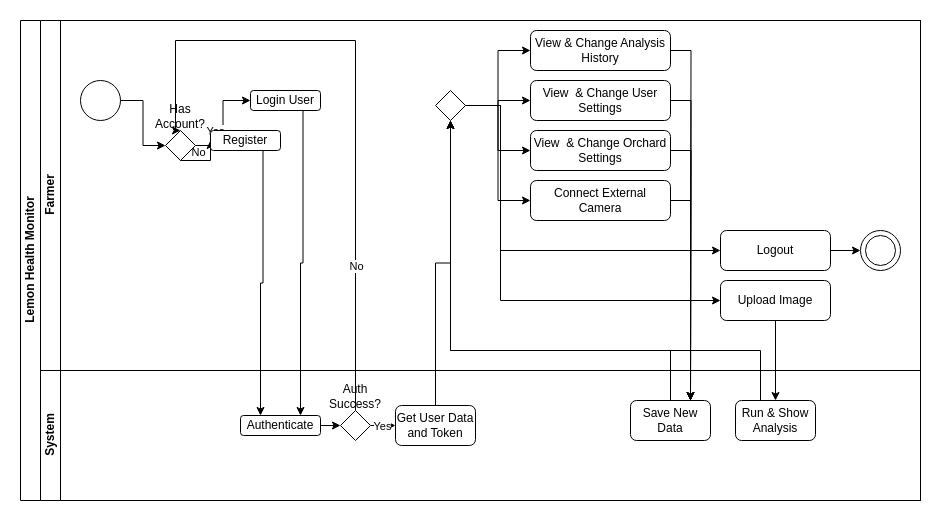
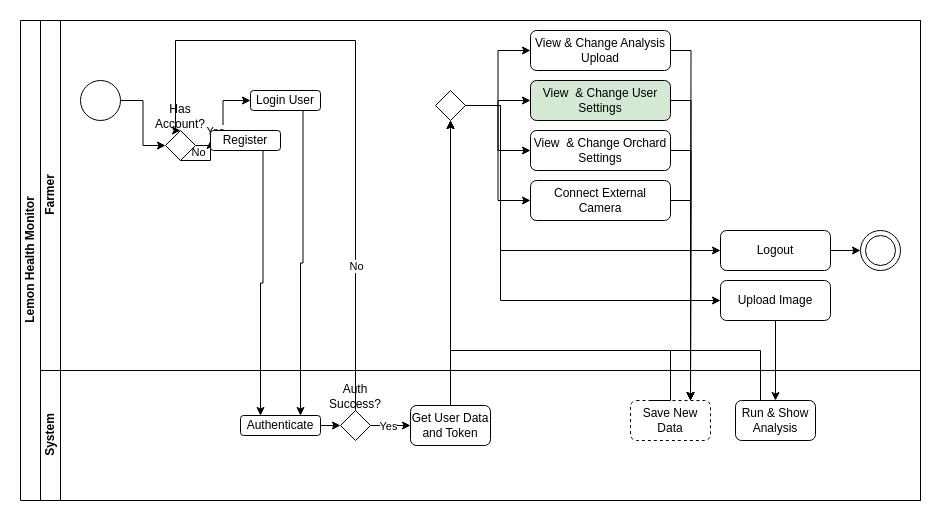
  <mxCell id="0" />
  <mxCell id="1" parent="0" />
  <mxCell id="2" value="Lemon Health Monitor" style="swimlane;html=1;childLayout=stackLayout;resizeParent=1;resizeParentMax=0;horizontal=0;startSize=20;horizontalStack=0;" parent="1" vertex="1"><mxGeometry x="20" y="20" width="900" height="480" as="geometry" /></mxCell>
  <mxCell id="3" value="Farmer" style="swimlane;html=1;startSize=20;horizontal=0;" parent="2" vertex="1"><mxGeometry x="20" width="880" height="350" as="geometry" /></mxCell>
  <mxCell id="4" style="edgeStyle=orthogonalEdgeStyle;rounded=0;orthogonalLoop=1;jettySize=auto;html=1;exitX=1;exitY=0.5;exitDx=0;exitDy=0;entryX=0;entryY=0.5;entryDx=0;entryDy=0;" edge="1" parent="3" source="5" target="11"><mxGeometry relative="1" as="geometry" /></mxCell>
  <mxCell id="5" value="" style="ellipse;whiteSpace=wrap;html=1;fillColor=default;" parent="3" vertex="1"><mxGeometry x="40" y="60" width="40" height="40" as="geometry" /></mxCell>
  <mxCell id="6" value="Login User" style="rounded=1;whiteSpace=wrap;html=1;" vertex="1" parent="3"><mxGeometry x="210" y="70" width="70" height="20" as="geometry" /></mxCell>
  <mxCell id="7" style="edgeStyle=orthogonalEdgeStyle;rounded=0;orthogonalLoop=1;jettySize=auto;html=1;exitX=1;exitY=0.5;exitDx=0;exitDy=0;entryX=0;entryY=0.5;entryDx=0;entryDy=0;" edge="1" parent="3" source="11" target="6"><mxGeometry relative="1" as="geometry" /></mxCell>
  <mxCell id="8" value="Yes" style="edgeLabel;html=1;align=center;verticalAlign=middle;resizable=0;points=[];" vertex="1" connectable="0" parent="7"><mxGeometry x="-0.12" y="2" relative="1" as="geometry"><mxPoint x="-6" y="2" as="offset" /></mxGeometry></mxCell>
  <mxCell id="9" style="edgeStyle=orthogonalEdgeStyle;rounded=0;orthogonalLoop=1;jettySize=auto;html=1;exitX=0.5;exitY=1;exitDx=0;exitDy=0;entryX=0;entryY=0.5;entryDx=0;entryDy=0;" edge="1" parent="3" source="11" target="12"><mxGeometry relative="1" as="geometry" /></mxCell>
  <mxCell id="10" value="No" style="edgeLabel;html=1;align=center;verticalAlign=middle;resizable=0;points=[];" vertex="1" connectable="0" parent="9"><mxGeometry x="0.589" y="1" relative="1" as="geometry"><mxPoint x="-12" y="1" as="offset" /></mxGeometry></mxCell>
  <mxCell id="11" value="Has Account?&lt;div&gt;&lt;/div&gt;&lt;div&gt;&lt;br&gt;&lt;/div&gt;&lt;div&gt;&lt;br&gt;&lt;/div&gt;&lt;div&gt;&lt;br&gt;&lt;/div&gt;&lt;div&gt;&lt;br&gt;&lt;/div&gt;" style="rhombus;whiteSpace=wrap;html=1;" vertex="1" parent="3"><mxGeometry x="125" y="110" width="30" height="30" as="geometry" /></mxCell>
  <mxCell id="12" value="Register" style="rounded=1;whiteSpace=wrap;html=1;" vertex="1" parent="3"><mxGeometry x="170" y="110" width="70" height="20" as="geometry" /></mxCell>
  <mxCell id="13" style="edgeStyle=orthogonalEdgeStyle;rounded=0;orthogonalLoop=1;jettySize=auto;html=1;exitX=1;exitY=0.5;exitDx=0;exitDy=0;entryX=0;entryY=0.5;entryDx=0;entryDy=0;" edge="1" parent="3" source="19" target="21"><mxGeometry relative="1" as="geometry" /></mxCell>
  <mxCell id="14" style="edgeStyle=orthogonalEdgeStyle;rounded=0;orthogonalLoop=1;jettySize=auto;html=1;exitX=1;exitY=0.5;exitDx=0;exitDy=0;entryX=0;entryY=0.5;entryDx=0;entryDy=0;" edge="1" parent="3" source="19" target="23"><mxGeometry relative="1" as="geometry" /></mxCell>
  <mxCell id="15" style="edgeStyle=orthogonalEdgeStyle;rounded=0;orthogonalLoop=1;jettySize=auto;html=1;exitX=1;exitY=0.5;exitDx=0;exitDy=0;entryX=0;entryY=0.5;entryDx=0;entryDy=0;" edge="1" parent="3" source="19" target="25"><mxGeometry relative="1" as="geometry" /></mxCell>
  <mxCell id="16" style="edgeStyle=orthogonalEdgeStyle;rounded=0;orthogonalLoop=1;jettySize=auto;html=1;exitX=1;exitY=0.5;exitDx=0;exitDy=0;entryX=0;entryY=0.5;entryDx=0;entryDy=0;" edge="1" parent="3" source="19" target="26"><mxGeometry relative="1" as="geometry" /></mxCell>
  <mxCell id="17" style="edgeStyle=orthogonalEdgeStyle;rounded=0;orthogonalLoop=1;jettySize=auto;html=1;exitX=1;exitY=0.5;exitDx=0;exitDy=0;entryX=0;entryY=0.5;entryDx=0;entryDy=0;" edge="1" parent="3" source="19" target="28"><mxGeometry relative="1" as="geometry"><Array as="points"><mxPoint x="460" y="85" /><mxPoint x="460" y="230" /></Array></mxGeometry></mxCell>
  <mxCell id="18" style="edgeStyle=orthogonalEdgeStyle;rounded=0;orthogonalLoop=1;jettySize=auto;html=1;exitX=1;exitY=0.5;exitDx=0;exitDy=0;entryX=0;entryY=0.5;entryDx=0;entryDy=0;" edge="1" parent="3" source="19" target="29"><mxGeometry relative="1" as="geometry"><Array as="points"><mxPoint x="460" y="85" /><mxPoint x="460" y="280" /></Array></mxGeometry></mxCell>
  <mxCell id="19" value="&lt;div&gt;&lt;br&gt;&lt;/div&gt;" style="rhombus;whiteSpace=wrap;html=1;" vertex="1" parent="3"><mxGeometry x="395" y="70" width="30" height="30" as="geometry" /></mxCell>
  <mxCell id="20" style="edgeStyle=orthogonalEdgeStyle;rounded=0;orthogonalLoop=1;jettySize=auto;html=1;exitX=1;exitY=0.5;exitDx=0;exitDy=0;" edge="1" parent="3" source="21"><mxGeometry relative="1" as="geometry"><mxPoint x="650" y="380" as="targetPoint" /></mxGeometry></mxCell>
- <mxCell id="21" value="View &amp;amp; Change Analysis History" style="rounded=1;whiteSpace=wrap;html=1;" vertex="1" parent="3"><mxGeometry x="490" y="10" width="140" height="40" as="geometry" /></mxCell>
+ <mxCell id="21" value="View &amp;amp; Change Analysis Upload" style="rounded=1;whiteSpace=wrap;html=1;" vertex="1" parent="3"><mxGeometry x="490" y="10" width="140" height="40" as="geometry" /></mxCell>
  <mxCell id="22" style="edgeStyle=orthogonalEdgeStyle;rounded=0;orthogonalLoop=1;jettySize=auto;html=1;exitX=1;exitY=0.5;exitDx=0;exitDy=0;" edge="1" parent="3" source="23"><mxGeometry relative="1" as="geometry"><mxPoint x="650" y="380" as="targetPoint" /></mxGeometry></mxCell>
- <mxCell id="23" value="View&amp;nbsp;&amp;nbsp;&amp;amp; Change&amp;nbsp;User Settings" style="rounded=1;whiteSpace=wrap;html=1;" vertex="1" parent="3"><mxGeometry x="490" y="60" width="140" height="40" as="geometry" /></mxCell>
+ <mxCell id="23" value="View&amp;nbsp;&amp;nbsp;&amp;amp; Change&amp;nbsp;User Settings" style="rounded=1;whiteSpace=wrap;html=1;fillColor=#d5e8d4;" vertex="1" parent="3"><mxGeometry x="490" y="60" width="140" height="40" as="geometry" /></mxCell>
  <mxCell id="24" style="edgeStyle=orthogonalEdgeStyle;rounded=0;orthogonalLoop=1;jettySize=auto;html=1;exitX=1;exitY=0.5;exitDx=0;exitDy=0;" edge="1" parent="3" source="25"><mxGeometry relative="1" as="geometry"><mxPoint x="650" y="380" as="targetPoint" /></mxGeometry></mxCell>
  <mxCell id="25" value="View&amp;nbsp;&amp;nbsp;&amp;amp; Change&amp;nbsp;Orchard Settings" style="rounded=1;whiteSpace=wrap;html=1;" vertex="1" parent="3"><mxGeometry x="490" y="110" width="140" height="40" as="geometry" /></mxCell>
  <mxCell id="26" value="Connect External Camera" style="rounded=1;whiteSpace=wrap;html=1;" vertex="1" parent="3"><mxGeometry x="490" y="160" width="140" height="40" as="geometry" /></mxCell>
  <mxCell id="27" style="edgeStyle=orthogonalEdgeStyle;rounded=0;orthogonalLoop=1;jettySize=auto;html=1;exitX=1;exitY=0.5;exitDx=0;exitDy=0;entryX=0;entryY=0.5;entryDx=0;entryDy=0;" edge="1" parent="3" source="28" target="31"><mxGeometry relative="1" as="geometry" /></mxCell>
  <mxCell id="28" value="Logout" style="rounded=1;whiteSpace=wrap;html=1;" vertex="1" parent="3"><mxGeometry x="680" y="210" width="110" height="40" as="geometry" /></mxCell>
  <mxCell id="29" value="Upload Image" style="rounded=1;whiteSpace=wrap;html=1;" vertex="1" parent="3"><mxGeometry x="680" y="260" width="110" height="40" as="geometry" /></mxCell>
  <mxCell id="30" value="" style="group" vertex="1" connectable="0" parent="3"><mxGeometry x="820" y="210" width="40" height="40" as="geometry" /></mxCell>
  <mxCell id="31" value="" style="ellipse;whiteSpace=wrap;html=1;fillColor=default;" vertex="1" parent="30"><mxGeometry width="40" height="40" as="geometry" /></mxCell>
  <mxCell id="32" value="" style="ellipse;whiteSpace=wrap;html=1;fillColor=light-dark(#FFFFFF,#FFFFFF);" vertex="1" parent="30"><mxGeometry x="5" y="5" width="30" height="30" as="geometry" /></mxCell>
  <mxCell id="33" style="edgeStyle=orthogonalEdgeStyle;rounded=0;orthogonalLoop=1;jettySize=auto;html=1;exitX=0.75;exitY=1;exitDx=0;exitDy=0;entryX=0.25;entryY=0;entryDx=0;entryDy=0;" edge="1" parent="2" source="12" target="40"><mxGeometry relative="1" as="geometry" /></mxCell>
  <mxCell id="34" style="edgeStyle=orthogonalEdgeStyle;rounded=0;orthogonalLoop=1;jettySize=auto;html=1;exitX=0.75;exitY=1;exitDx=0;exitDy=0;entryX=0.75;entryY=0;entryDx=0;entryDy=0;" edge="1" parent="2" source="6" target="40"><mxGeometry relative="1" as="geometry" /></mxCell>
  <mxCell id="35" style="edgeStyle=orthogonalEdgeStyle;rounded=0;orthogonalLoop=1;jettySize=auto;html=1;exitX=0.5;exitY=0;exitDx=0;exitDy=0;entryX=0.5;entryY=0;entryDx=0;entryDy=0;" edge="1" parent="2" source="43" target="11"><mxGeometry relative="1" as="geometry"><Array as="points"><mxPoint x="335" y="20" /><mxPoint x="155" y="20" /></Array></mxGeometry></mxCell>
  <mxCell id="36" value="No" style="edgeLabel;html=1;align=center;verticalAlign=middle;resizable=0;points=[];" vertex="1" connectable="0" parent="35"><mxGeometry x="-0.095" y="1" relative="1" as="geometry"><mxPoint x="1" y="147" as="offset" /></mxGeometry></mxCell>
  <mxCell id="37" style="edgeStyle=orthogonalEdgeStyle;rounded=0;orthogonalLoop=1;jettySize=auto;html=1;exitX=0.5;exitY=0;exitDx=0;exitDy=0;entryX=0.5;entryY=1;entryDx=0;entryDy=0;" edge="1" parent="2" source="44" target="19"><mxGeometry relative="1" as="geometry" /></mxCell>
  <mxCell id="38" value="System" style="swimlane;html=1;startSize=20;horizontal=0;" parent="2" vertex="1"><mxGeometry x="20" y="350" width="880" height="130" as="geometry" /></mxCell>
  <mxCell id="39" style="edgeStyle=orthogonalEdgeStyle;rounded=0;orthogonalLoop=1;jettySize=auto;html=1;exitX=1;exitY=0.5;exitDx=0;exitDy=0;entryX=0;entryY=0.5;entryDx=0;entryDy=0;" edge="1" parent="38" source="40" target="43"><mxGeometry relative="1" as="geometry" /></mxCell>
  <mxCell id="40" value="Authenticate" style="rounded=1;whiteSpace=wrap;html=1;" vertex="1" parent="38"><mxGeometry x="200" y="45" width="80" height="20" as="geometry" /></mxCell>
  <mxCell id="41" style="edgeStyle=orthogonalEdgeStyle;rounded=0;orthogonalLoop=1;jettySize=auto;html=1;exitX=1;exitY=0.5;exitDx=0;exitDy=0;entryX=0;entryY=0.5;entryDx=0;entryDy=0;" edge="1" parent="38" source="43" target="44"><mxGeometry relative="1" as="geometry" /></mxCell>
  <mxCell id="42" value="Yes" style="edgeLabel;html=1;align=center;verticalAlign=middle;resizable=0;points=[];" vertex="1" connectable="0" parent="41"><mxGeometry x="-0.16" relative="1" as="geometry"><mxPoint as="offset" /></mxGeometry></mxCell>
  <mxCell id="43" value="&lt;div&gt;Auth Success?&lt;/div&gt;&lt;div&gt;&lt;br&gt;&lt;/div&gt;&lt;div&gt;&lt;br&gt;&lt;/div&gt;&lt;div&gt;&lt;br&gt;&lt;/div&gt;&lt;div&gt;&lt;br&gt;&lt;/div&gt;" style="rhombus;whiteSpace=wrap;html=1;" vertex="1" parent="38"><mxGeometry x="300" y="40" width="30" height="30" as="geometry" /></mxCell>
- <mxCell id="44" value="Get User Data and Token" style="rounded=1;whiteSpace=wrap;html=1;" vertex="1" parent="38"><mxGeometry x="355" y="35" width="80" height="40" as="geometry" /></mxCell>
- <mxCell id="45" value="Save New Data" style="rounded=1;whiteSpace=wrap;html=1;" vertex="1" parent="38"><mxGeometry x="590" y="30" width="80" height="40" as="geometry" /></mxCell>
+ <mxCell id="44" value="Get User Data and Token" style="rounded=1;whiteSpace=wrap;html=1;" vertex="1" parent="38"><mxGeometry x="370" y="35" width="80" height="40" as="geometry" /></mxCell>
+ <mxCell id="45" value="Save New Data" style="rounded=1;whiteSpace=wrap;html=1;dashed=1;" vertex="1" parent="38"><mxGeometry x="590" y="30" width="80" height="40" as="geometry" /></mxCell>
  <mxCell id="46" value="Run &amp;amp; Show Analysis" style="rounded=1;whiteSpace=wrap;html=1;" vertex="1" parent="38"><mxGeometry x="695" y="30" width="80" height="40" as="geometry" /></mxCell>
  <mxCell id="47" style="edgeStyle=orthogonalEdgeStyle;rounded=0;orthogonalLoop=1;jettySize=auto;html=1;exitX=0.25;exitY=0;exitDx=0;exitDy=0;entryX=0.5;entryY=1;entryDx=0;entryDy=0;" edge="1" parent="2" source="45" target="19"><mxGeometry relative="1" as="geometry"><Array as="points"><mxPoint x="650" y="330" /><mxPoint x="430" y="330" /></Array></mxGeometry></mxCell>
  <mxCell id="48" style="edgeStyle=orthogonalEdgeStyle;rounded=0;orthogonalLoop=1;jettySize=auto;html=1;exitX=0.5;exitY=1;exitDx=0;exitDy=0;entryX=0.5;entryY=0;entryDx=0;entryDy=0;" edge="1" parent="2" source="29" target="46"><mxGeometry relative="1" as="geometry" /></mxCell>
  <mxCell id="49" style="edgeStyle=orthogonalEdgeStyle;rounded=0;orthogonalLoop=1;jettySize=auto;html=1;exitX=0.25;exitY=0;exitDx=0;exitDy=0;entryX=0.5;entryY=1;entryDx=0;entryDy=0;" edge="1" parent="2" source="46" target="19"><mxGeometry relative="1" as="geometry"><Array as="points"><mxPoint x="740" y="330" /><mxPoint x="430" y="330" /></Array></mxGeometry></mxCell>
  <mxCell id="50" style="edgeStyle=orthogonalEdgeStyle;rounded=0;orthogonalLoop=1;jettySize=auto;html=1;exitX=1;exitY=0.5;exitDx=0;exitDy=0;entryX=0.75;entryY=0;entryDx=0;entryDy=0;" edge="1" parent="2" source="26" target="45"><mxGeometry relative="1" as="geometry" /></mxCell>
